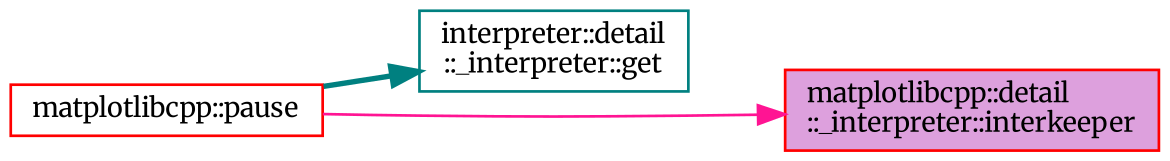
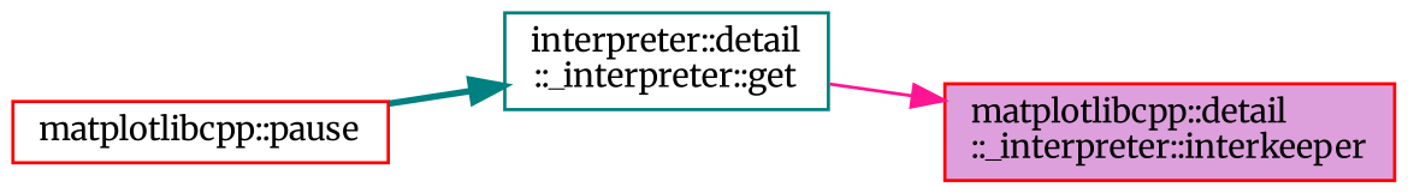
  digraph {
    fontname=Merriweather
    rankdir=LR
    node [color=red fillcolor=white fontname=Merriweather fontsize=10 shape=box style=filled]
    edge [fontname=Merriweather fontsize=10 labelfontname=Helvetica labelfontsize=10]
    n1 [fontcolor=black height=0.2 label="matplotlibcpp::pause" width=0.4]
    n2 [color=teal height=0.2 label="interpreter::detail\l::_interpreter::get" width=0.4]
    n3 [fillcolor=plum height=0.2 label="matplotlibcpp::detail\l::_interpreter::interkeeper" width=0.4]
    n1 -> n2 [color=teal style=bold]
-   n1 -> n3 [color=deeppink style=solid]
+   n2 -> n3 [color=deeppink style=solid]
  }
